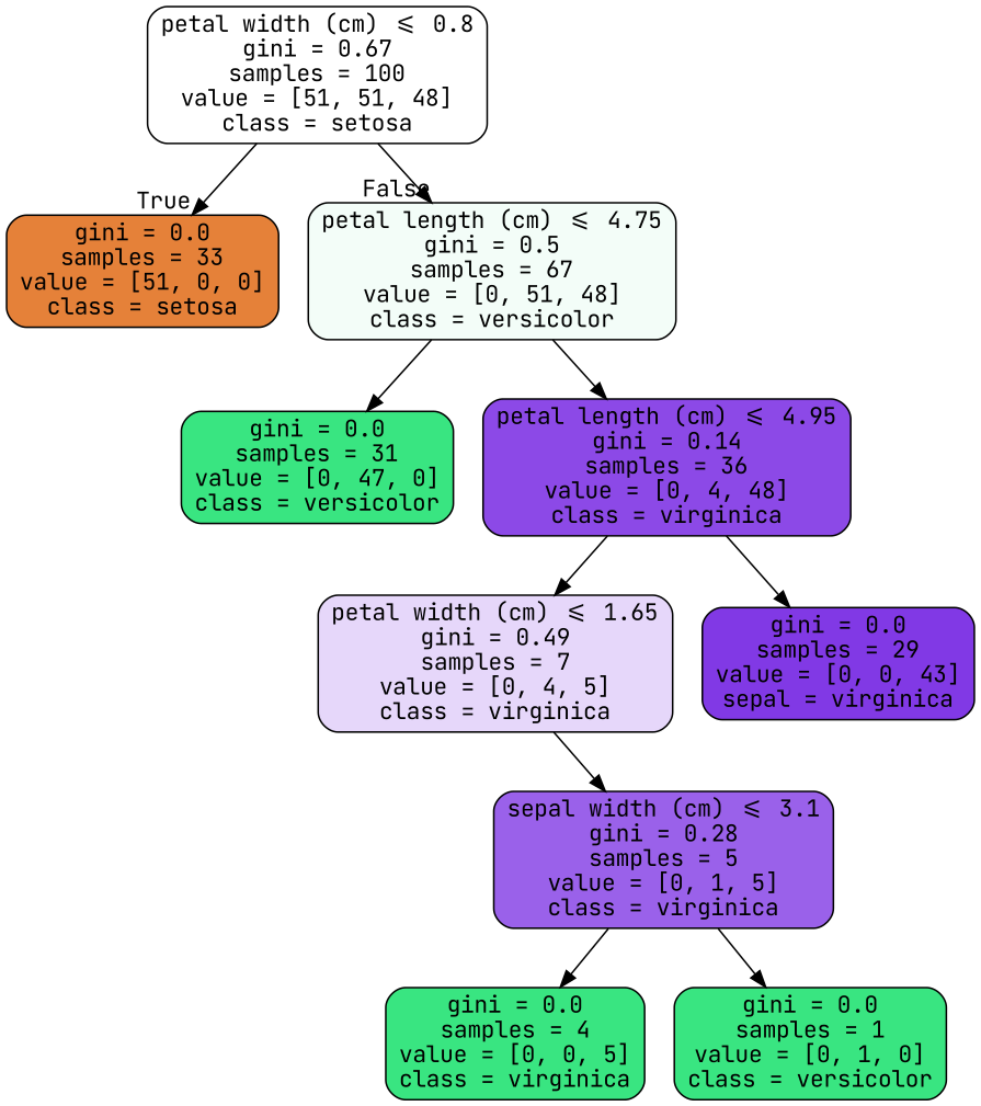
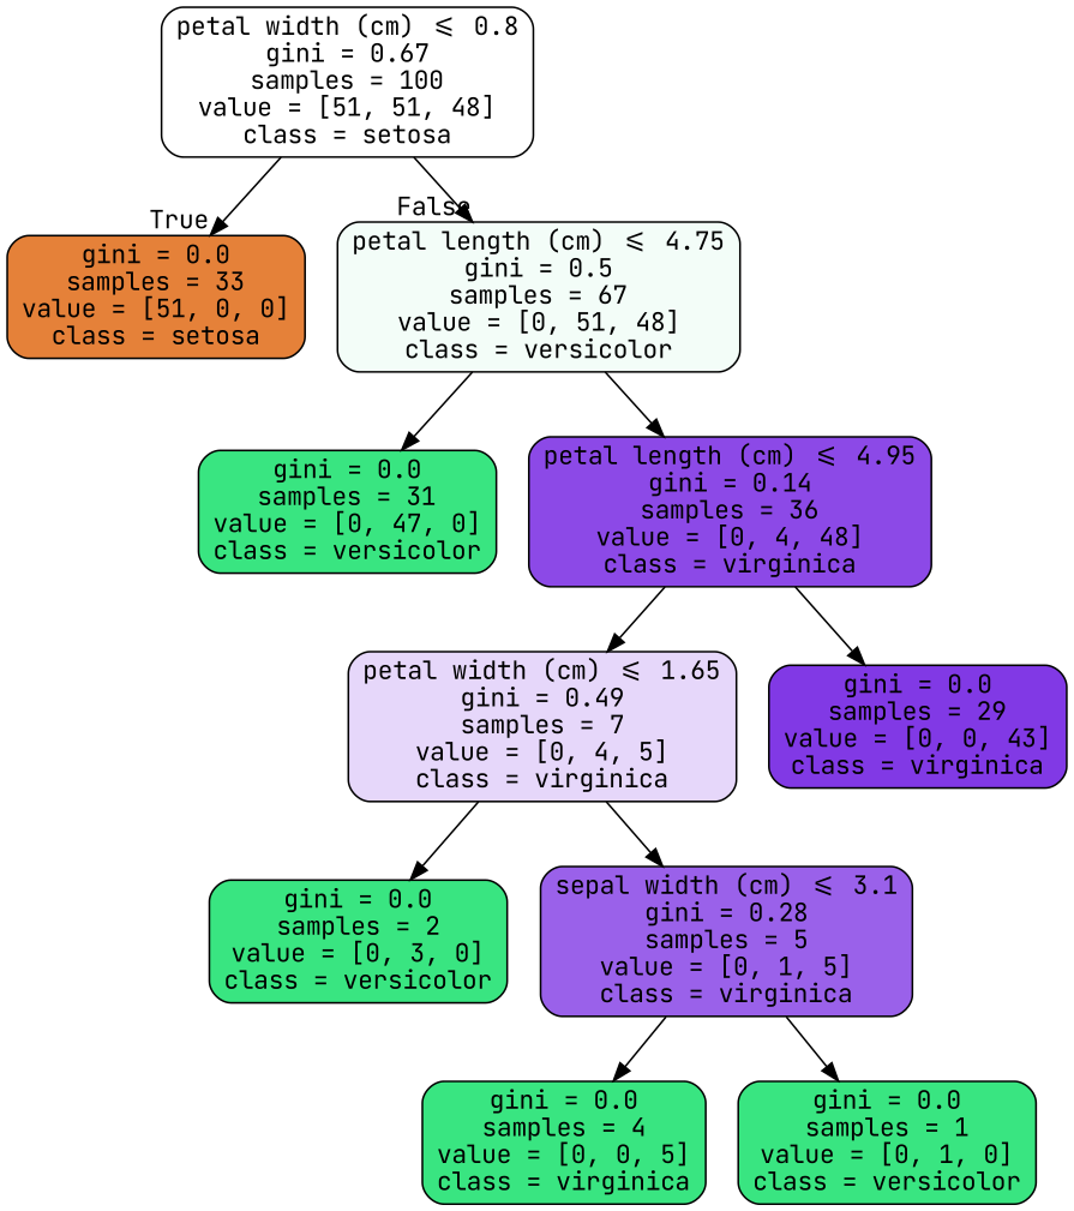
  digraph {
    fontname="JetBrains Mono"
    node [color=black fillcolor="#39e581" fontname="JetBrains Mono" shape=box style="filled, rounded"]
    edge [fontname="JetBrains Mono"]
    n1 [fillcolor="#ffffff" label="petal width (cm) <= 0.8\ngini = 0.67\nsamples = 100\nvalue = [51, 51, 48]\nclass = setosa"]
    n2 [fillcolor="#e58139" label="gini = 0.0\nsamples = 33\nvalue = [51, 0, 0]\nclass = setosa"]
    n3 [fillcolor="#f3fdf8" label="petal length (cm) <= 4.75\ngini = 0.5\nsamples = 67\nvalue = [0, 51, 48]\nclass = versicolor"]
    n4 [label="gini = 0.0\nsamples = 31\nvalue = [0, 47, 0]\nclass = versicolor"]
    n5 [fillcolor="#8c49e7" label="petal length (cm) <= 4.95\ngini = 0.14\nsamples = 36\nvalue = [0, 4, 48]\nclass = virginica"]
    n6 [fillcolor="#e6d7fa" label="petal width (cm) <= 1.65\ngini = 0.49\nsamples = 7\nvalue = [0, 4, 5]\nclass = virginica"]
-   n7 [fillcolor="#8139e5" label="gini = 0.0\nsamples = 29\nvalue = [0, 0, 43]\nsepal = virginica"]
+   n7 [fillcolor="#8139e5" label="gini = 0.0\nsamples = 29\nvalue = [0, 0, 43]\nclass = virginica"]
+   n8 [label="gini = 0.0\nsamples = 2\nvalue = [0, 3, 0]\nclass = versicolor"]
    n9 [fillcolor="#9a61ea" label="sepal width (cm) <= 3.1\ngini = 0.28\nsamples = 5\nvalue = [0, 1, 5]\nclass = virginica"]
    n10 [label="gini = 0.0\nsamples = 4\nvalue = [0, 0, 5]\nclass = virginica"]
    n11 [label="gini = 0.0\nsamples = 1\nvalue = [0, 1, 0]\nclass = versicolor"]
    n1 -> n2 [headlabel=True labelangle=45 labeldistance=2.5]
    n1 -> n3 [headlabel=False labelangle=-45 labeldistance=2.5]
    n3 -> n4
    n3 -> n5
    n5 -> n6
    n5 -> n7
+   n6 -> n8
    n6 -> n9
    n9 -> n10
    n9 -> n11
  }
